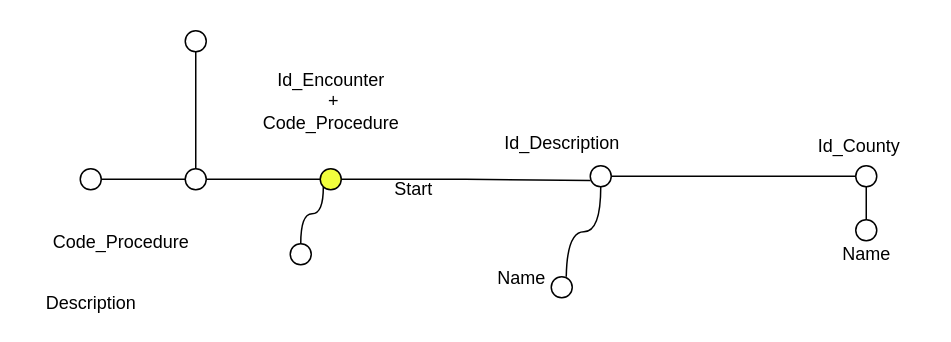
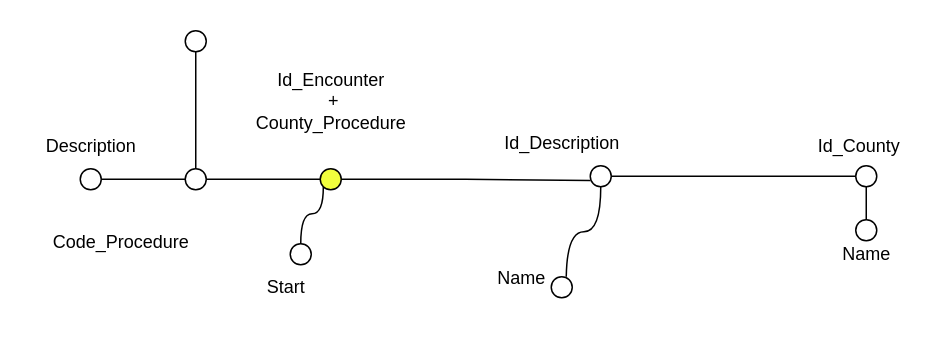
  <mxCell id="0" />
  <mxCell id="1" parent="0" />
  <mxCell id="2" value="" style="ellipse;whiteSpace=wrap;html=1;aspect=fixed;fillColor=#F2FF3D;" vertex="1" parent="1"><mxGeometry x="213" y="112" width="14" height="14" as="geometry" /></mxCell>
- <mxCell id="3" value="Id_Encounter&lt;div&gt;&amp;nbsp;+&lt;div&gt;Code_Procedure&lt;br&gt;&lt;/div&gt;&lt;/div&gt;" style="text;html=1;align=center;verticalAlign=middle;resizable=0;points=[];autosize=1;strokeColor=none;fillColor=none;" vertex="1" parent="1"><mxGeometry x="165" y="37" width="110" height="60" as="geometry" /></mxCell>
+ <mxCell id="3" value="Id_Encounter&lt;div&gt;&amp;nbsp;+&lt;div&gt;County_Procedure&lt;br&gt;&lt;/div&gt;&lt;/div&gt;" style="text;html=1;align=center;verticalAlign=middle;resizable=0;points=[];autosize=1;strokeColor=none;fillColor=none;" vertex="1" parent="1"><mxGeometry x="165" y="37" width="110" height="60" as="geometry" /></mxCell>
  <mxCell id="4" style="edgeStyle=orthogonalEdgeStyle;rounded=0;orthogonalLoop=1;jettySize=auto;html=1;exitX=0.5;exitY=0;exitDx=0;exitDy=0;entryX=0;entryY=1;entryDx=0;entryDy=0;curved=1;endArrow=none;startFill=0;" edge="1" parent="1" source="5" target="2"><mxGeometry relative="1" as="geometry" /></mxCell>
  <mxCell id="5" value="" style="ellipse;whiteSpace=wrap;html=1;aspect=fixed;fillColor=#FFFFFF;" vertex="1" parent="1"><mxGeometry x="193" y="162" width="14" height="14" as="geometry" /></mxCell>
- <mxCell id="6" value="Start" style="text;html=1;align=center;verticalAlign=middle;resizable=0;points=[];autosize=1;strokeColor=none;fillColor=none;" vertex="1" parent="1"><mxGeometry x="250" y="111" width="50" height="30" as="geometry" /></mxCell>
+ <mxCell id="6" value="Start" style="text;html=1;align=center;verticalAlign=middle;resizable=0;points=[];autosize=1;strokeColor=none;fillColor=none;" vertex="1" parent="1"><mxGeometry x="165" y="176" width="50" height="30" as="geometry" /></mxCell>
  <mxCell id="7" style="edgeStyle=orthogonalEdgeStyle;rounded=0;orthogonalLoop=1;jettySize=auto;html=1;exitX=1;exitY=0.5;exitDx=0;exitDy=0;entryX=0;entryY=0.5;entryDx=0;entryDy=0;endArrow=none;startFill=0;" edge="1" parent="1" source="8" target="2"><mxGeometry relative="1" as="geometry" /></mxCell>
  <mxCell id="8" value="" style="ellipse;whiteSpace=wrap;html=1;aspect=fixed;fillColor=#FFFFFF;" vertex="1" parent="1"><mxGeometry x="123" y="112" width="14" height="14" as="geometry" /></mxCell>
  <mxCell id="9" value="Code_Procedure" style="text;html=1;align=center;verticalAlign=middle;resizable=0;points=[];autosize=1;strokeColor=none;fillColor=none;" vertex="1" parent="1"><mxGeometry x="25" y="146" width="110" height="30" as="geometry" /></mxCell>
  <mxCell id="10" style="edgeStyle=orthogonalEdgeStyle;rounded=0;orthogonalLoop=1;jettySize=auto;html=1;entryX=0;entryY=0.5;entryDx=0;entryDy=0;endArrow=none;startFill=0;" edge="1" parent="1" source="11" target="8"><mxGeometry relative="1" as="geometry" /></mxCell>
  <mxCell id="11" value="" style="ellipse;whiteSpace=wrap;html=1;aspect=fixed;fillColor=#FFFFFF;" vertex="1" parent="1"><mxGeometry x="53" y="112" width="14" height="14" as="geometry" /></mxCell>
- <mxCell id="12" value="Description" style="text;html=1;align=center;verticalAlign=middle;resizable=0;points=[];autosize=1;strokeColor=none;fillColor=none;" vertex="1" parent="1"><mxGeometry x="20" y="187" width="80" height="30" as="geometry" /></mxCell>
+ <mxCell id="12" value="Description" style="text;html=1;align=center;verticalAlign=middle;resizable=0;points=[];autosize=1;strokeColor=none;fillColor=none;" vertex="1" parent="1"><mxGeometry x="20" y="82" width="80" height="30" as="geometry" /></mxCell>
  <mxCell id="13" style="edgeStyle=orthogonalEdgeStyle;rounded=0;orthogonalLoop=1;jettySize=auto;html=1;exitX=1;exitY=0.5;exitDx=0;exitDy=0;entryX=0;entryY=0.5;entryDx=0;entryDy=0;endArrow=none;startFill=0;endFill=1;" edge="1" parent="1" source="15" target="17"><mxGeometry relative="1" as="geometry" /></mxCell>
  <mxCell id="14" style="edgeStyle=orthogonalEdgeStyle;rounded=0;orthogonalLoop=1;jettySize=auto;html=1;exitX=0.5;exitY=1;exitDx=0;exitDy=0;entryX=0.5;entryY=0;entryDx=0;entryDy=0;curved=1;endArrow=none;startFill=0;" edge="1" parent="1" source="15"><mxGeometry relative="1" as="geometry"><mxPoint x="377" y="184" as="targetPoint" /></mxGeometry></mxCell>
  <mxCell id="15" value="" style="ellipse;whiteSpace=wrap;html=1;aspect=fixed;fillColor=#FFFFFF;" vertex="1" parent="1"><mxGeometry x="393" y="110" width="14" height="14" as="geometry" /></mxCell>
  <mxCell id="16" value="Id_Description" style="text;html=1;align=center;verticalAlign=middle;resizable=0;points=[];autosize=1;strokeColor=none;fillColor=none;" vertex="1" parent="1"><mxGeometry x="319" y="80" width="110" height="30" as="geometry" /></mxCell>
  <mxCell id="17" value="" style="ellipse;whiteSpace=wrap;html=1;aspect=fixed;fillColor=#FFFFFF;" vertex="1" parent="1"><mxGeometry x="570" y="110" width="14" height="14" as="geometry" /></mxCell>
  <mxCell id="18" value="" style="ellipse;whiteSpace=wrap;html=1;aspect=fixed;fillColor=#FFFFFF;" vertex="1" parent="1"><mxGeometry x="367" y="184" width="14" height="14" as="geometry" /></mxCell>
  <mxCell id="19" value="Name" style="text;html=1;align=center;verticalAlign=middle;resizable=0;points=[];autosize=1;strokeColor=none;fillColor=none;" vertex="1" parent="1"><mxGeometry x="317" y="170" width="60" height="30" as="geometry" /></mxCell>
  <mxCell id="20" style="edgeStyle=orthogonalEdgeStyle;rounded=0;orthogonalLoop=1;jettySize=auto;html=1;entryX=0.5;entryY=1;entryDx=0;entryDy=0;endArrow=none;startFill=0;" edge="1" parent="1" source="21" target="17"><mxGeometry relative="1" as="geometry" /></mxCell>
  <mxCell id="21" value="" style="ellipse;whiteSpace=wrap;html=1;aspect=fixed;fillColor=#FFFFFF;" vertex="1" parent="1"><mxGeometry x="570" y="146" width="14" height="14" as="geometry" /></mxCell>
  <mxCell id="22" value="Name" style="text;html=1;align=center;verticalAlign=middle;resizable=0;points=[];autosize=1;strokeColor=none;fillColor=none;" vertex="1" parent="1"><mxGeometry x="547" y="154" width="60" height="30" as="geometry" /></mxCell>
  <mxCell id="23" value="Id_County" style="text;html=1;align=center;verticalAlign=middle;resizable=0;points=[];autosize=1;strokeColor=none;fillColor=none;" vertex="1" parent="1"><mxGeometry x="532" y="82" width="80" height="30" as="geometry" /></mxCell>
  <mxCell id="24" style="edgeStyle=orthogonalEdgeStyle;rounded=0;orthogonalLoop=1;jettySize=auto;html=1;exitX=0.5;exitY=1;exitDx=0;exitDy=0;entryX=0.5;entryY=0;entryDx=0;entryDy=0;endArrow=none;startFill=0;" edge="1" parent="1" source="25" target="8"><mxGeometry relative="1" as="geometry" /></mxCell>
  <mxCell id="25" value="" style="ellipse;whiteSpace=wrap;html=1;aspect=fixed;fillColor=#FFFFFF;" vertex="1" parent="1"><mxGeometry x="123" y="20" width="14" height="14" as="geometry" /></mxCell>
  <mxCell id="26" style="edgeStyle=orthogonalEdgeStyle;rounded=0;orthogonalLoop=1;jettySize=auto;html=1;exitX=1;exitY=0.5;exitDx=0;exitDy=0;entryX=0.011;entryY=0.706;entryDx=0;entryDy=0;entryPerimeter=0;endArrow=none;startFill=0;" edge="1" parent="1" source="2" target="15"><mxGeometry relative="1" as="geometry" /></mxCell>
